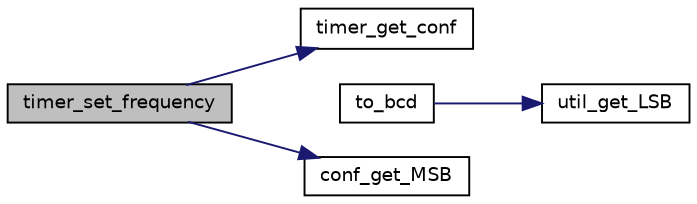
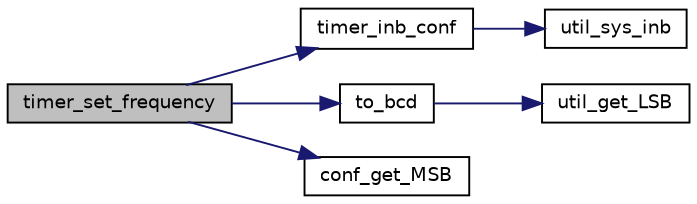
  digraph {
    rankdir=LR
    node [color=black fillcolor=white fontname=Helvetica fontsize=10 shape=record style=filled]
    edge [color=midnightblue fontname=Helvetica fontsize=10 labelfontname=Helvetica labelfontsize=10 style=solid]
    n1 [fillcolor=grey75 fontcolor=black height=0.2 label=timer_set_frequency width=0.4]
-   n2 [height=0.2 label=timer_get_conf width=0.4]
+   n2 [height=0.2 label=timer_inb_conf width=0.4]
    n3 [height=0.2 label=to_bcd width=0.4]
    n4 [height=0.2 label=conf_get_MSB width=0.4]
+   n5 [height=0.2 label=util_sys_inb width=0.4]
    n6 [height=0.2 label=util_get_LSB width=0.4]
    n1 -> n2
+   n1 -> n3
    n1 -> n4
+   n2 -> n5
    n3 -> n6
  }
